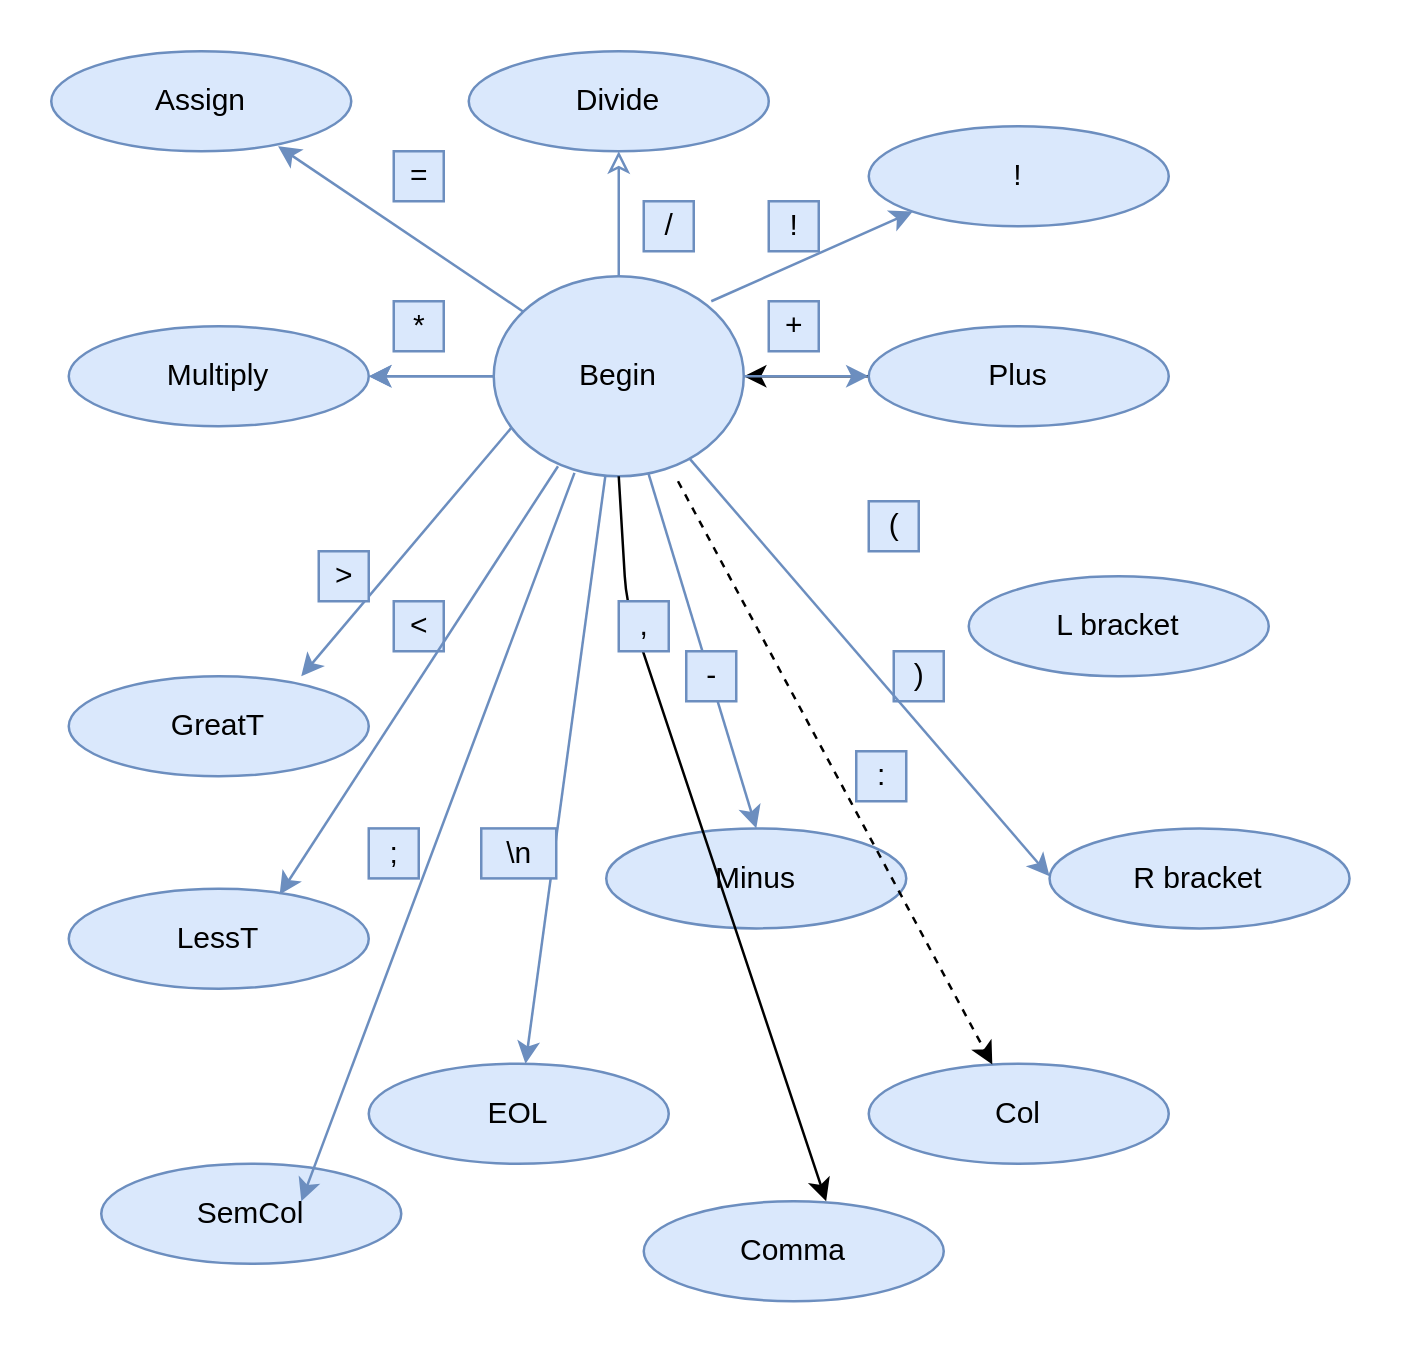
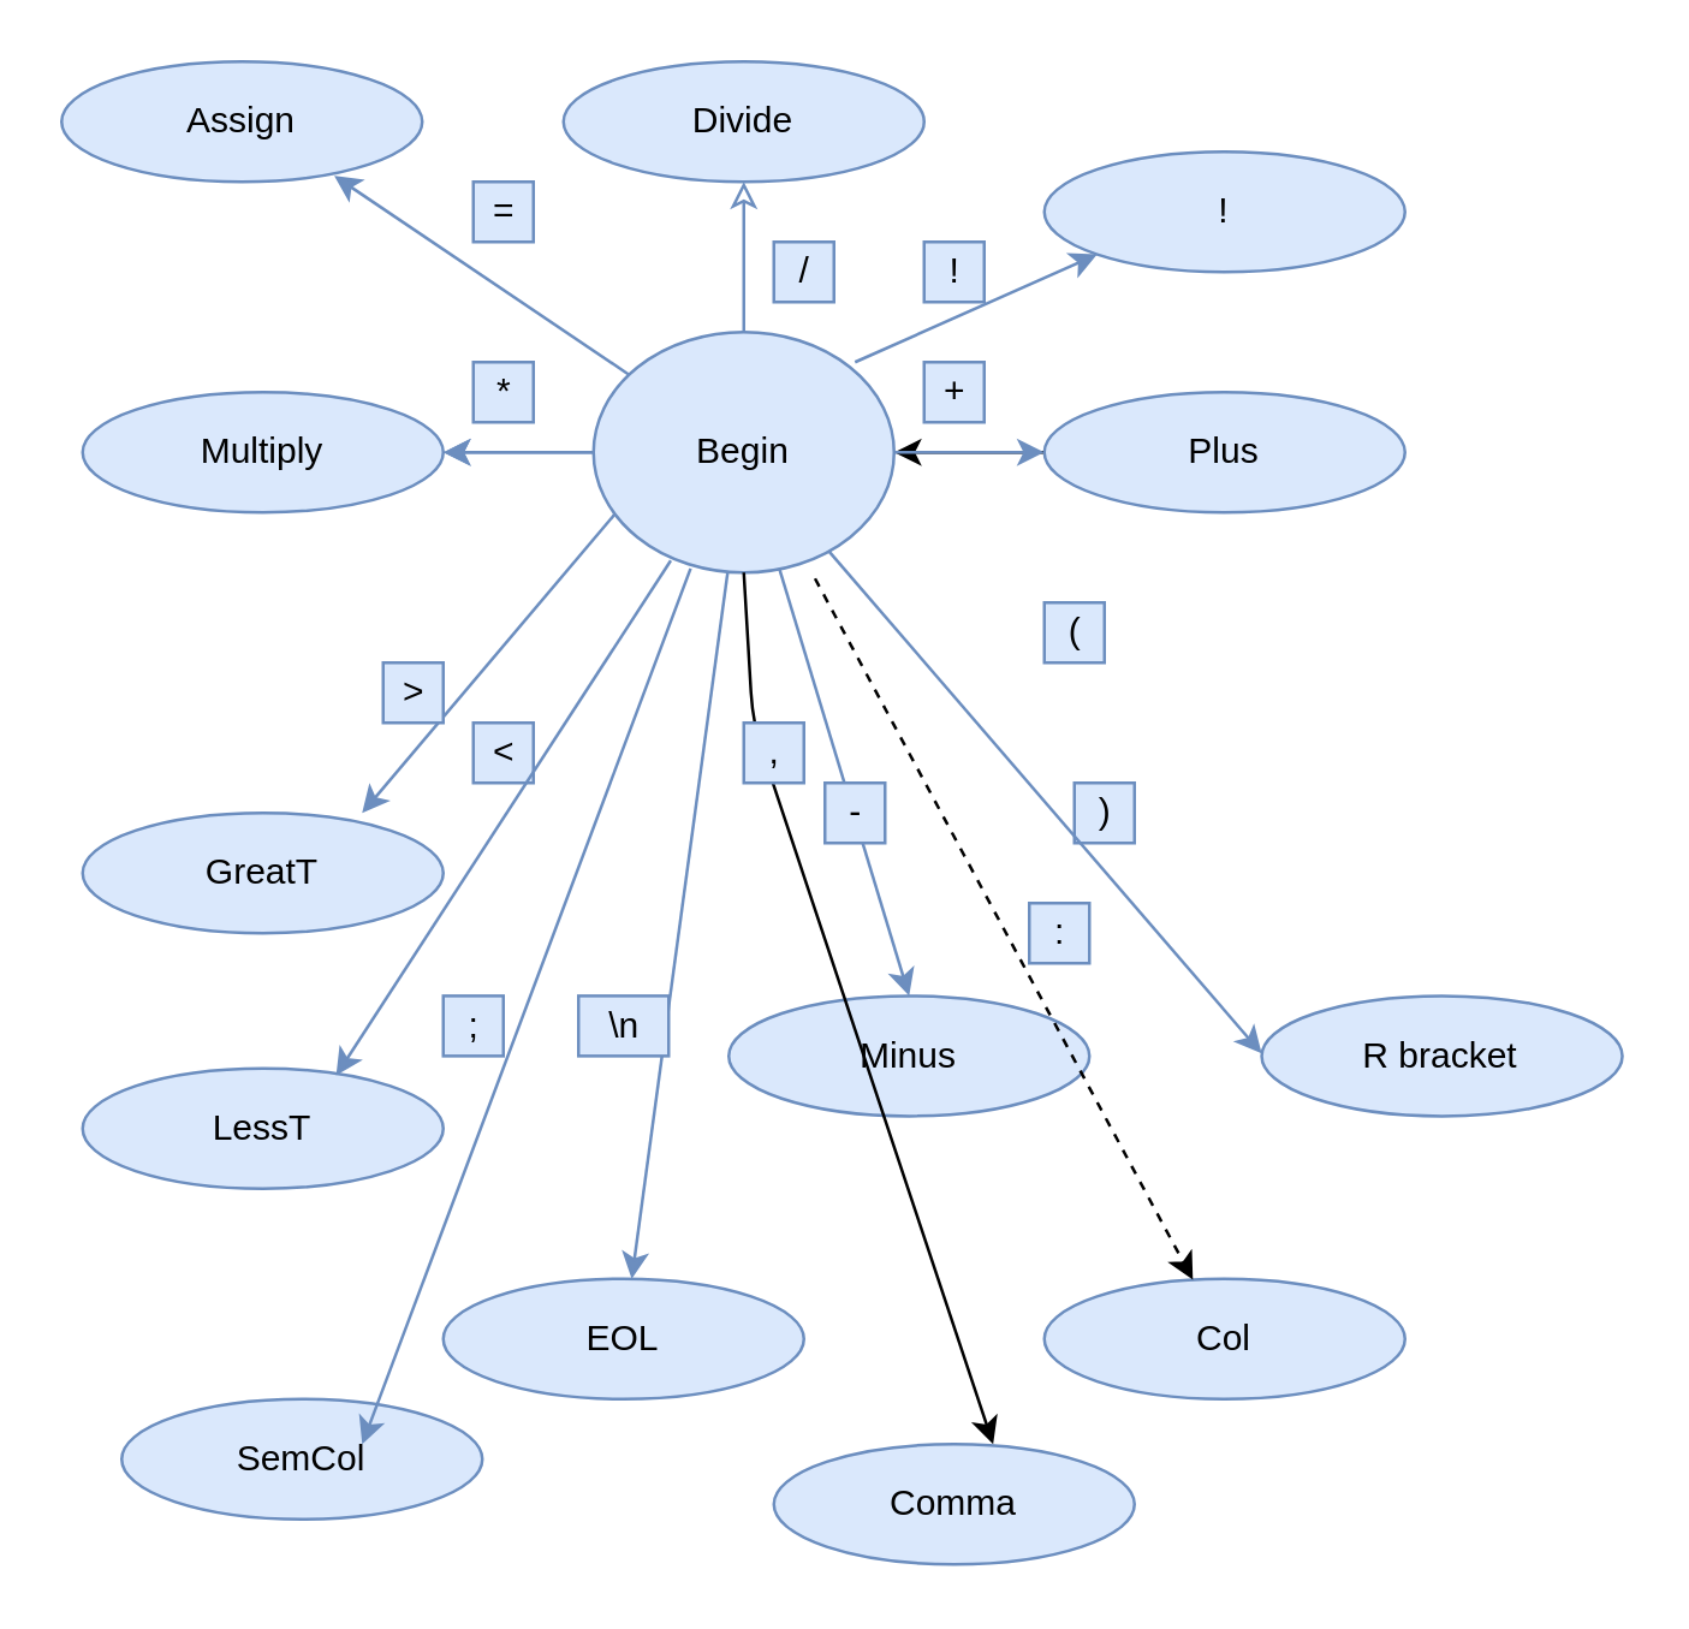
  <mxCell id="0" />
  <mxCell id="1" parent="0" />
  <mxCell id="2" value="" style="endArrow=classic;html=1;shadow=0;fontFamily=Helvetica;fontSize=11;fontColor=#5C5C5C;align=center;endFill=0;strokeColor=#6c8ebf;strokeWidth=1;edgeStyle=orthogonalEdgeStyle;fillColor=#dae8fc;" parent="1" source="4" target="3" edge="1"><mxGeometry relative="1" as="geometry" /></mxCell>
  <mxCell id="3" value="Divide" style="ellipse;whiteSpace=wrap;html=1;aspect=fixed;shadow=0;fontFamily=Helvetica;fontSize=12;align=center;strokeColor=#6c8ebf;strokeWidth=1;fillColor=#dae8fc;" parent="1" vertex="1"><mxGeometry x="187" y="20" width="120" height="40" as="geometry" /></mxCell>
  <mxCell id="4" value="Begin" style="ellipse;whiteSpace=wrap;html=1;aspect=fixed;shadow=0;fontFamily=Helvetica;fontSize=12;align=center;strokeColor=#6c8ebf;strokeWidth=1;fillColor=#dae8fc;" parent="1" vertex="1"><mxGeometry x="197" y="110" width="100" height="80" as="geometry" /></mxCell>
  <mxCell id="5" value="" style="edgeStyle=orthogonalEdgeStyle;rounded=0;orthogonalLoop=1;jettySize=auto;html=1;" edge="1" parent="1" source="6" target="4"><mxGeometry relative="1" as="geometry" /></mxCell>
  <mxCell id="6" value="Plus" style="ellipse;whiteSpace=wrap;html=1;aspect=fixed;shadow=0;fontFamily=Helvetica;fontSize=12;align=center;strokeColor=#6c8ebf;strokeWidth=1;fillColor=#dae8fc;" parent="1" vertex="1"><mxGeometry x="347" y="130" width="120" height="40" as="geometry" /></mxCell>
  <mxCell id="7" value="Multiply" style="ellipse;whiteSpace=wrap;html=1;aspect=fixed;shadow=0;fontFamily=Helvetica;fontSize=12;align=center;strokeColor=#6c8ebf;strokeWidth=1;fillColor=#dae8fc;" parent="1" vertex="1"><mxGeometry x="27" y="130" width="120" height="40" as="geometry" /></mxCell>
  <mxCell id="8" value="+" style="text;html=1;align=center;verticalAlign=middle;resizable=0;points=[];autosize=1;fillColor=#dae8fc;strokeColor=#6c8ebf;" parent="1" vertex="1"><mxGeometry x="307" y="120" width="20" height="20" as="geometry" /></mxCell>
  <mxCell id="9" value="/" style="text;html=1;align=center;verticalAlign=middle;resizable=0;points=[];autosize=1;fillColor=#dae8fc;strokeColor=#6c8ebf;" parent="1" vertex="1"><mxGeometry x="257" y="80" width="20" height="20" as="geometry" /></mxCell>
  <mxCell id="10" value="Minus" style="ellipse;whiteSpace=wrap;html=1;aspect=fixed;shadow=0;fontFamily=Helvetica;fontSize=12;align=center;strokeColor=#6c8ebf;strokeWidth=1;fillColor=#dae8fc;" parent="1" vertex="1"><mxGeometry x="242" y="330.86" width="120" height="40" as="geometry" /></mxCell>
- <mxCell id="11" value="L bracket" style="ellipse;whiteSpace=wrap;html=1;aspect=fixed;shadow=0;fontFamily=Helvetica;fontSize=12;align=center;strokeColor=#6c8ebf;strokeWidth=1;fillColor=#dae8fc;" parent="1" vertex="1"><mxGeometry x="387" y="230" width="120" height="40" as="geometry" /></mxCell>
  <mxCell id="12" value="(" style="text;html=1;align=center;verticalAlign=middle;resizable=0;points=[];autosize=1;fillColor=#dae8fc;strokeColor=#6c8ebf;" parent="1" vertex="1"><mxGeometry x="347" y="200" width="20" height="20" as="geometry" /></mxCell>
  <mxCell id="13" value=")" style="text;html=1;align=center;verticalAlign=middle;resizable=0;points=[];autosize=1;fillColor=#dae8fc;strokeColor=#6c8ebf;" parent="1" vertex="1"><mxGeometry x="357" y="260" width="20" height="20" as="geometry" /></mxCell>
  <mxCell id="14" value="R bracket" style="ellipse;whiteSpace=wrap;html=1;aspect=fixed;shadow=0;fontFamily=Helvetica;fontSize=12;align=center;strokeColor=#6c8ebf;strokeWidth=1;fillColor=#dae8fc;" parent="1" vertex="1"><mxGeometry x="419.32" y="330.86" width="120" height="40" as="geometry" /></mxCell>
  <mxCell id="15" value="" style="endArrow=classic;html=1;strokeColor=#6c8ebf;fontColor=#5C5C5C;fillColor=#dae8fc;" parent="1" source="4" edge="1"><mxGeometry width="50" height="50" relative="1" as="geometry"><mxPoint x="369.32" y="400" as="sourcePoint" /><mxPoint x="419.32" y="350" as="targetPoint" /></mxGeometry></mxCell>
  <mxCell id="16" value="" style="endArrow=classic;html=1;strokeColor=#6c8ebf;fontColor=#5C5C5C;fillColor=#dae8fc;" parent="1" source="4" target="7" edge="1"><mxGeometry width="50" height="50" relative="1" as="geometry"><mxPoint x="377" y="280" as="sourcePoint" /><mxPoint x="427" y="230" as="targetPoint" /></mxGeometry></mxCell>
  <mxCell id="17" value="" style="endArrow=classic;html=1;strokeColor=#6c8ebf;fillColor=#dae8fc;fontColor=#5C5C5C;entryX=0;entryY=0.5;entryDx=0;entryDy=0;exitX=1;exitY=0.5;exitDx=0;exitDy=0;" parent="1" source="4" target="6" edge="1"><mxGeometry width="50" height="50" relative="1" as="geometry"><mxPoint x="307" y="170" as="sourcePoint" /><mxPoint x="357" y="120" as="targetPoint" /></mxGeometry></mxCell>
  <mxCell id="18" value="" style="endArrow=classic;html=1;strokeColor=#6c8ebf;fillColor=#dae8fc;fontColor=#5C5C5C;" parent="1" source="4" edge="1"><mxGeometry width="50" height="50" relative="1" as="geometry"><mxPoint x="126.289" y="200" as="sourcePoint" /><mxPoint x="147" y="150" as="targetPoint" /></mxGeometry></mxCell>
  <mxCell id="19" value="*" style="text;html=1;align=center;verticalAlign=middle;resizable=0;points=[];autosize=1;fillColor=#dae8fc;strokeColor=#6c8ebf;" parent="1" vertex="1"><mxGeometry x="157" y="120" width="20" height="20" as="geometry" /></mxCell>
  <mxCell id="20" value="" style="endArrow=classic;html=1;strokeColor=#6c8ebf;fillColor=#dae8fc;fontColor=#5C5C5C;entryX=0.5;entryY=0;entryDx=0;entryDy=0;" parent="1" source="4" target="10" edge="1"><mxGeometry width="50" height="50" relative="1" as="geometry"><mxPoint x="407" y="220" as="sourcePoint" /><mxPoint x="457" y="170" as="targetPoint" /></mxGeometry></mxCell>
  <mxCell id="21" value="-" style="text;html=1;align=center;verticalAlign=middle;resizable=0;points=[];autosize=1;fillColor=#dae8fc;strokeColor=#6c8ebf;" parent="1" vertex="1"><mxGeometry x="274" y="260" width="20" height="20" as="geometry" /></mxCell>
  <mxCell id="22" value="GreatT" style="ellipse;whiteSpace=wrap;html=1;aspect=fixed;shadow=0;fontFamily=Helvetica;fontSize=12;align=center;strokeColor=#6c8ebf;strokeWidth=1;fillColor=#dae8fc;" vertex="1" parent="1"><mxGeometry x="27" y="270" width="120" height="40" as="geometry" /></mxCell>
  <mxCell id="23" value="LessT" style="ellipse;whiteSpace=wrap;html=1;aspect=fixed;shadow=0;fontFamily=Helvetica;fontSize=12;align=center;strokeColor=#6c8ebf;strokeWidth=1;fillColor=#dae8fc;" vertex="1" parent="1"><mxGeometry x="27" y="355" width="120" height="40" as="geometry" /></mxCell>
  <mxCell id="24" value="" style="endArrow=classic;html=1;entryX=0.07;entryY=0.758;entryDx=0;entryDy=0;entryPerimeter=0;exitX=0.07;exitY=0.758;exitDx=0;exitDy=0;exitPerimeter=0;fillColor=#dae8fc;strokeColor=#6c8ebf;" edge="1" parent="1" source="4"><mxGeometry width="50" height="50" relative="1" as="geometry"><mxPoint x="170" y="210" as="sourcePoint" /><mxPoint x="120" y="270" as="targetPoint" /></mxGeometry></mxCell>
  <mxCell id="25" value="&amp;gt;" style="text;html=1;align=center;verticalAlign=middle;resizable=0;points=[];autosize=1;fillColor=#dae8fc;strokeColor=#6c8ebf;" vertex="1" parent="1"><mxGeometry x="127" y="220" width="20" height="20" as="geometry" /></mxCell>
  <mxCell id="26" value="&amp;lt;" style="text;html=1;align=center;verticalAlign=middle;resizable=0;points=[];autosize=1;fillColor=#dae8fc;strokeColor=#6c8ebf;" vertex="1" parent="1"><mxGeometry x="157" y="240" width="20" height="20" as="geometry" /></mxCell>
  <mxCell id="27" value="" style="endArrow=classic;html=1;entryX=0.703;entryY=0.058;entryDx=0;entryDy=0;entryPerimeter=0;exitX=0.257;exitY=0.95;exitDx=0;exitDy=0;exitPerimeter=0;fillColor=#dae8fc;strokeColor=#6c8ebf;" edge="1" parent="1" source="4" target="23"><mxGeometry width="50" height="50" relative="1" as="geometry"><mxPoint x="227" y="180" as="sourcePoint" /><mxPoint x="177" y="230" as="targetPoint" /></mxGeometry></mxCell>
  <mxCell id="28" value="Assign" style="ellipse;whiteSpace=wrap;html=1;aspect=fixed;shadow=0;fontFamily=Helvetica;fontSize=12;align=center;strokeColor=#6c8ebf;strokeWidth=1;fillColor=#dae8fc;" vertex="1" parent="1"><mxGeometry x="20" y="20" width="120" height="40" as="geometry" /></mxCell>
  <mxCell id="29" value="" style="endArrow=classic;html=1;entryX=0.756;entryY=0.95;entryDx=0;entryDy=0;entryPerimeter=0;fillColor=#dae8fc;strokeColor=#6c8ebf;" edge="1" parent="1" source="4" target="28"><mxGeometry width="50" height="50" relative="1" as="geometry"><mxPoint x="180" y="60" as="sourcePoint" /><mxPoint x="130" y="110" as="targetPoint" /><Array as="points" /></mxGeometry></mxCell>
  <mxCell id="30" value="=" style="text;html=1;align=center;verticalAlign=middle;resizable=0;points=[];autosize=1;fillColor=#dae8fc;strokeColor=#6c8ebf;" vertex="1" parent="1"><mxGeometry x="157" y="60" width="20" height="20" as="geometry" /></mxCell>
  <mxCell id="31" value="!" style="ellipse;whiteSpace=wrap;html=1;aspect=fixed;shadow=0;fontFamily=Helvetica;fontSize=12;align=center;strokeColor=#6c8ebf;strokeWidth=1;fillColor=#dae8fc;" vertex="1" parent="1"><mxGeometry x="347" y="50" width="120" height="40" as="geometry" /></mxCell>
  <mxCell id="32" value="" style="endArrow=classic;html=1;strokeColor=#6c8ebf;fillColor=#dae8fc;fontColor=#5C5C5C;entryX=0;entryY=1;entryDx=0;entryDy=0;exitX=1;exitY=0.5;exitDx=0;exitDy=0;" edge="1" parent="1" target="31"><mxGeometry width="50" height="50" relative="1" as="geometry"><mxPoint x="284" y="120" as="sourcePoint" /><mxPoint x="334" y="120" as="targetPoint" /></mxGeometry></mxCell>
  <mxCell id="33" value="!" style="text;html=1;align=center;verticalAlign=middle;resizable=0;points=[];autosize=1;fillColor=#dae8fc;strokeColor=#6c8ebf;" vertex="1" parent="1"><mxGeometry x="307" y="80" width="20" height="20" as="geometry" /></mxCell>
  <mxCell id="34" value="EOL" style="ellipse;whiteSpace=wrap;html=1;aspect=fixed;shadow=0;fontFamily=Helvetica;fontSize=12;align=center;strokeColor=#6c8ebf;strokeWidth=1;fillColor=#dae8fc;" vertex="1" parent="1"><mxGeometry x="147" y="425" width="120" height="40" as="geometry" /></mxCell>
  <mxCell id="35" value="" style="endArrow=classic;html=1;fillColor=#dae8fc;strokeColor=#6c8ebf;" edge="1" parent="1" source="4" target="34"><mxGeometry width="50" height="50" relative="1" as="geometry"><mxPoint x="232.7" y="196" as="sourcePoint" /><mxPoint x="121.36" y="367.32" as="targetPoint" /></mxGeometry></mxCell>
  <mxCell id="36" value="\n" style="text;html=1;align=center;verticalAlign=middle;resizable=0;points=[];autosize=1;fillColor=#dae8fc;strokeColor=#6c8ebf;" vertex="1" parent="1"><mxGeometry x="192" y="330.86" width="30" height="20" as="geometry" /></mxCell>
  <mxCell id="37" value="Col" style="ellipse;whiteSpace=wrap;html=1;aspect=fixed;shadow=0;fontFamily=Helvetica;fontSize=12;align=center;strokeColor=#6c8ebf;strokeWidth=1;fillColor=#dae8fc;" vertex="1" parent="1"><mxGeometry x="347" y="425" width="120" height="40" as="geometry" /></mxCell>
  <mxCell id="38" value="" style="endArrow=classic;html=1;exitX=0.737;exitY=1.025;exitDx=0;exitDy=0;exitPerimeter=0;dashed=1;" edge="1" parent="1" source="4" target="37"><mxGeometry width="50" height="50" relative="1" as="geometry"><mxPoint x="250" y="310" as="sourcePoint" /><mxPoint x="300" y="260" as="targetPoint" /></mxGeometry></mxCell>
  <mxCell id="39" value=":" style="text;html=1;align=center;verticalAlign=middle;resizable=0;points=[];autosize=1;fillColor=#dae8fc;strokeColor=#6c8ebf;" vertex="1" parent="1"><mxGeometry x="342" y="300" width="20" height="20" as="geometry" /></mxCell>
  <mxCell id="40" value="SemCol" style="ellipse;whiteSpace=wrap;html=1;aspect=fixed;shadow=0;fontFamily=Helvetica;fontSize=12;align=center;strokeColor=#6c8ebf;strokeWidth=1;fillColor=#dae8fc;" vertex="1" parent="1"><mxGeometry x="40" y="465" width="120" height="40" as="geometry" /></mxCell>
  <mxCell id="41" value="" style="endArrow=classic;html=1;strokeColor=#6c8ebf;fillColor=#dae8fc;fontColor=#5C5C5C;entryX=0.667;entryY=0.375;entryDx=0;entryDy=0;exitX=0.323;exitY=0.983;exitDx=0;exitDy=0;exitPerimeter=0;entryPerimeter=0;" edge="1" parent="1" target="40" source="4"><mxGeometry width="50" height="50" relative="1" as="geometry"><mxPoint x="10" y="260" as="sourcePoint" /><mxPoint x="225" y="300" as="targetPoint" /></mxGeometry></mxCell>
  <mxCell id="42" value=";" style="text;html=1;align=center;verticalAlign=middle;resizable=0;points=[];autosize=1;fillColor=#dae8fc;strokeColor=#6c8ebf;" vertex="1" parent="1"><mxGeometry x="147" y="330.86" width="20" height="20" as="geometry" /></mxCell>
  <mxCell id="43" value="Comma" style="ellipse;whiteSpace=wrap;html=1;aspect=fixed;shadow=0;fontFamily=Helvetica;fontSize=12;align=center;strokeColor=#6c8ebf;strokeWidth=1;fillColor=#dae8fc;" vertex="1" parent="1"><mxGeometry x="257" y="480" width="120" height="40" as="geometry" /></mxCell>
  <mxCell id="44" value="" style="endArrow=classic;html=1;entryX=0.608;entryY=0;entryDx=0;entryDy=0;entryPerimeter=0;exitX=0.5;exitY=1;exitDx=0;exitDy=0;" edge="1" parent="1" source="4" target="43"><mxGeometry width="50" height="50" relative="1" as="geometry"><mxPoint x="290" y="470" as="sourcePoint" /><mxPoint x="340" y="420" as="targetPoint" /><Array as="points"><mxPoint x="250" y="240" /></Array></mxGeometry></mxCell>
  <mxCell id="45" value="," style="text;html=1;align=center;verticalAlign=middle;resizable=0;points=[];autosize=1;fillColor=#dae8fc;strokeColor=#6c8ebf;" vertex="1" parent="1"><mxGeometry x="247" y="240" width="20" height="20" as="geometry" /></mxCell>
